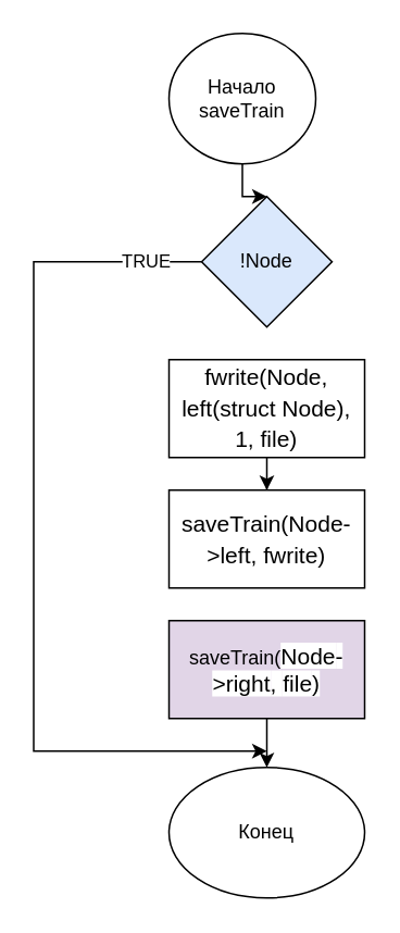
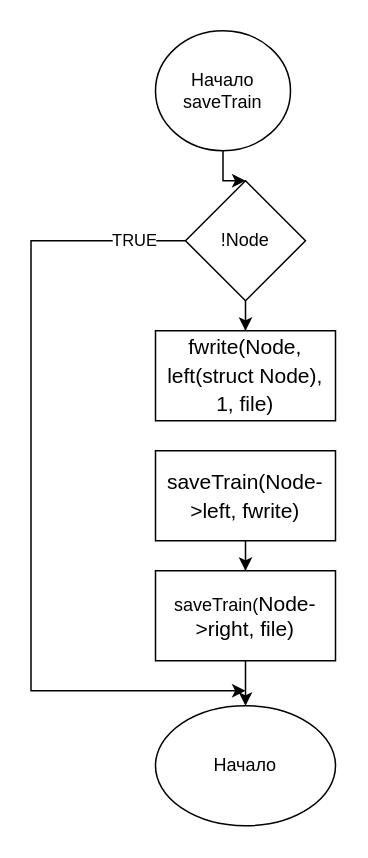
  <mxCell id="0" />
  <mxCell id="1" parent="0" />
  <mxCell id="2" style="edgeStyle=orthogonalEdgeStyle;rounded=0;orthogonalLoop=1;jettySize=auto;html=1;" edge="1" parent="1" source="3" target="6"><mxGeometry relative="1" as="geometry" /></mxCell>
  <mxCell id="3" value="Начало&lt;br&gt;saveTrain" style="ellipse;whiteSpace=wrap;html=1;" vertex="1" parent="1"><mxGeometry x="103" y="20" width="90" height="80" as="geometry" /></mxCell>
+ <mxCell id="4" style="edgeStyle=orthogonalEdgeStyle;rounded=0;orthogonalLoop=1;jettySize=auto;html=1;entryX=0.5;entryY=0;entryDx=0;entryDy=0;" edge="1" parent="1" source="6" target="8"><mxGeometry relative="1" as="geometry" /></mxCell>
  <mxCell id="5" value="TRUE" style="edgeStyle=orthogonalEdgeStyle;rounded=0;orthogonalLoop=1;jettySize=auto;html=1;" edge="1" parent="1" source="6"><mxGeometry x="-0.875" relative="1" as="geometry"><mxPoint x="163" y="460" as="targetPoint" /><Array as="points"><mxPoint x="20" y="160" /></Array><mxPoint as="offset" /></mxGeometry></mxCell>
- <mxCell id="6" value="!Node" style="rhombus;whiteSpace=wrap;html=1;fillColor=#dae8fc;" vertex="1" parent="1"><mxGeometry x="123" y="120" width="80" height="80" as="geometry" /></mxCell>
- <mxCell id="7" style="edgeStyle=orthogonalEdgeStyle;rounded=0;orthogonalLoop=1;jettySize=auto;html=1;entryX=0.5;entryY=0;entryDx=0;entryDy=0;" edge="1" parent="1" source="8" target="10"><mxGeometry relative="1" as="geometry" /></mxCell>
+ <mxCell id="6" value="!Node" style="rhombus;whiteSpace=wrap;html=1;" vertex="1" parent="1"><mxGeometry x="123" y="120" width="80" height="80" as="geometry" /></mxCell>
  <mxCell id="8" value="&lt;div style=&quot;font-size: 14px; line-height: 19px;&quot;&gt;&lt;span style=&quot;background-color: rgb(255, 255, 255);&quot;&gt;fwrite(Node, left(struct Node), 1, file)&lt;/span&gt;&lt;/div&gt;" style="rounded=0;whiteSpace=wrap;html=1;" vertex="1" parent="1"><mxGeometry x="103" y="220" width="120" height="60" as="geometry" /></mxCell>
+ <mxCell id="9" style="edgeStyle=orthogonalEdgeStyle;rounded=0;orthogonalLoop=1;jettySize=auto;html=1;entryX=0.5;entryY=0;entryDx=0;entryDy=0;" edge="1" parent="1" source="10" target="12"><mxGeometry relative="1" as="geometry" /></mxCell>
  <mxCell id="10" value="&lt;div style=&quot;font-size: 14px; line-height: 19px;&quot;&gt;&lt;span style=&quot;background-color: rgb(255, 255, 255);&quot;&gt;saveTrain(Node-&amp;gt;left, fwrite)&lt;/span&gt;&lt;/div&gt;" style="rounded=0;whiteSpace=wrap;html=1;" vertex="1" parent="1"><mxGeometry x="103" y="300" width="120" height="60" as="geometry" /></mxCell>
  <mxCell id="11" style="edgeStyle=orthogonalEdgeStyle;rounded=0;orthogonalLoop=1;jettySize=auto;html=1;" edge="1" parent="1" source="12" target="13"><mxGeometry relative="1" as="geometry" /></mxCell>
- <mxCell id="12" value="saveTrain(&lt;span style=&quot;font-size: 14px; background-color: rgb(255, 255, 255);&quot;&gt;Node&lt;/span&gt;&lt;span style=&quot;font-size: 14px; background-color: rgb(255, 255, 255);&quot;&gt;-&amp;gt;right&lt;/span&gt;&lt;span style=&quot;font-size: 14px; background-color: rgb(255, 255, 255);&quot;&gt;,&amp;nbsp;&lt;/span&gt;&lt;span style=&quot;font-size: 14px; background-color: rgb(255, 255, 255);&quot;&gt;file&lt;/span&gt;&lt;span style=&quot;font-size: 14px; background-color: rgb(255, 255, 255);&quot;&gt;)&lt;/span&gt;" style="rounded=0;whiteSpace=wrap;html=1;fillColor=#e1d5e7;" vertex="1" parent="1"><mxGeometry x="103" y="380" width="120" height="60" as="geometry" /></mxCell>
- <mxCell id="13" value="Конец" style="ellipse;whiteSpace=wrap;html=1;" vertex="1" parent="1"><mxGeometry x="103" y="470" width="120" height="80" as="geometry" /></mxCell>
+ <mxCell id="12" value="saveTrain(&lt;span style=&quot;font-size: 14px; background-color: rgb(255, 255, 255);&quot;&gt;Node&lt;/span&gt;&lt;span style=&quot;font-size: 14px; background-color: rgb(255, 255, 255);&quot;&gt;-&amp;gt;right&lt;/span&gt;&lt;span style=&quot;font-size: 14px; background-color: rgb(255, 255, 255);&quot;&gt;,&amp;nbsp;&lt;/span&gt;&lt;span style=&quot;font-size: 14px; background-color: rgb(255, 255, 255);&quot;&gt;file&lt;/span&gt;&lt;span style=&quot;font-size: 14px; background-color: rgb(255, 255, 255);&quot;&gt;)&lt;/span&gt;" style="rounded=0;whiteSpace=wrap;html=1;" vertex="1" parent="1"><mxGeometry x="103" y="380" width="120" height="60" as="geometry" /></mxCell>
+ <mxCell id="13" value="Начало" style="ellipse;whiteSpace=wrap;html=1;" vertex="1" parent="1"><mxGeometry x="103" y="470" width="120" height="80" as="geometry" /></mxCell>
